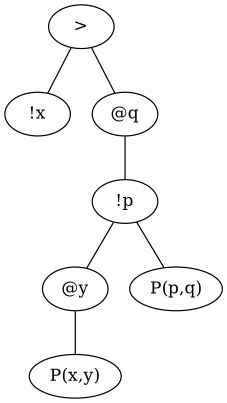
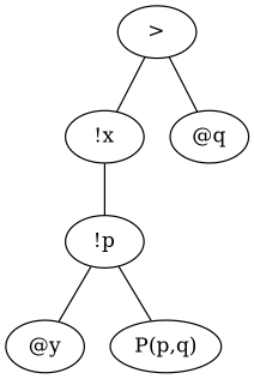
  graph {
    n1 [label=">"]
    n2 [label="!x"]
    n3 [label="@q"]
    n4 [label="!p"]
    n5 [label="@y"]
-   n6 [label="P(x,y)"]
    n7 [label="P(p,q)"]
    n1 -- n2
    n1 -- n3
-   n3 -- n4
+   n2 -- n4
    n4 -- n5
    n4 -- n7
-   n5 -- n6
  }
